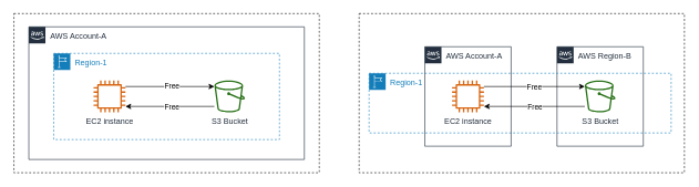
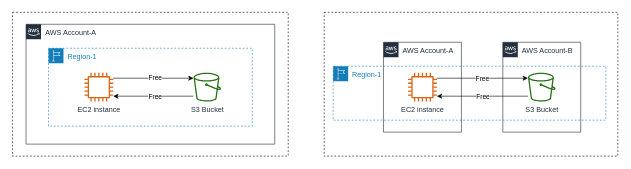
  <mxCell id="0" />
  <mxCell id="1" parent="0" />
  <mxCell id="2" value="" style="rounded=0;whiteSpace=wrap;html=1;fillColor=none;dashed=1;" vertex="1" parent="1"><mxGeometry x="540" y="20" width="490" height="240" as="geometry" /></mxCell>
- <mxCell id="3" value="AWS Region-B" style="points=[[0,0],[0.25,0],[0.5,0],[0.75,0],[1,0],[1,0.25],[1,0.5],[1,0.75],[1,1],[0.75,1],[0.5,1],[0.25,1],[0,1],[0,0.75],[0,0.5],[0,0.25]];outlineConnect=0;gradientColor=none;html=1;whiteSpace=wrap;fontSize=12;fontStyle=0;shape=mxgraph.aws4.group;grIcon=mxgraph.aws4.group_aws_cloud_alt;strokeColor=#232F3E;fillColor=none;verticalAlign=top;align=left;spacingLeft=30;fontColor=#232F3E;dashed=0;" vertex="1" parent="1"><mxGeometry x="838.08" y="70" width="130" height="150" as="geometry" /></mxCell>
+ <mxCell id="3" value="AWS Account-B" style="points=[[0,0],[0.25,0],[0.5,0],[0.75,0],[1,0],[1,0.25],[1,0.5],[1,0.75],[1,1],[0.75,1],[0.5,1],[0.25,1],[0,1],[0,0.75],[0,0.5],[0,0.25]];outlineConnect=0;gradientColor=none;html=1;whiteSpace=wrap;fontSize=12;fontStyle=0;shape=mxgraph.aws4.group;grIcon=mxgraph.aws4.group_aws_cloud_alt;strokeColor=#232F3E;fillColor=none;verticalAlign=top;align=left;spacingLeft=30;fontColor=#232F3E;dashed=0;" vertex="1" parent="1"><mxGeometry x="838.08" y="70" width="130" height="150" as="geometry" /></mxCell>
  <mxCell id="4" value="" style="rounded=0;whiteSpace=wrap;html=1;fillColor=none;dashed=1;" vertex="1" parent="1"><mxGeometry x="20" y="20" width="460" height="240" as="geometry" /></mxCell>
  <mxCell id="5" value="AWS Account-A" style="points=[[0,0],[0.25,0],[0.5,0],[0.75,0],[1,0],[1,0.25],[1,0.5],[1,0.75],[1,1],[0.75,1],[0.5,1],[0.25,1],[0,1],[0,0.75],[0,0.5],[0,0.25]];outlineConnect=0;gradientColor=none;html=1;whiteSpace=wrap;fontSize=12;fontStyle=0;shape=mxgraph.aws4.group;grIcon=mxgraph.aws4.group_aws_cloud_alt;strokeColor=#232F3E;fillColor=none;verticalAlign=top;align=left;spacingLeft=30;fontColor=#232F3E;dashed=0;" vertex="1" parent="1"><mxGeometry x="42.5" y="40" width="415" height="200" as="geometry" /></mxCell>
  <mxCell id="6" value="Region-1" style="points=[[0,0],[0.25,0],[0.5,0],[0.75,0],[1,0],[1,0.25],[1,0.5],[1,0.75],[1,1],[0.75,1],[0.5,1],[0.25,1],[0,1],[0,0.75],[0,0.5],[0,0.25]];outlineConnect=0;gradientColor=none;html=1;whiteSpace=wrap;fontSize=12;fontStyle=0;shape=mxgraph.aws4.group;grIcon=mxgraph.aws4.group_region;strokeColor=#147EBA;fillColor=none;verticalAlign=top;align=left;spacingLeft=30;fontColor=#147EBA;dashed=1;" vertex="1" parent="1"><mxGeometry x="80" y="80" width="340" height="130" as="geometry" /></mxCell>
  <mxCell id="7" style="edgeStyle=orthogonalEdgeStyle;rounded=0;orthogonalLoop=1;jettySize=auto;html=1;" edge="1" parent="1" source="9" target="12"><mxGeometry relative="1" as="geometry"><Array as="points"><mxPoint x="270" y="130" /><mxPoint x="270" y="130" /></Array></mxGeometry></mxCell>
  <mxCell id="8" value="Free" style="edgeLabel;html=1;align=center;verticalAlign=middle;resizable=0;points=[];" vertex="1" connectable="0" parent="7"><mxGeometry x="0.03" y="1" relative="1" as="geometry"><mxPoint as="offset" /></mxGeometry></mxCell>
  <mxCell id="9" value="EC2 instance" style="outlineConnect=0;fontColor=#232F3E;gradientColor=none;fillColor=#D86613;strokeColor=none;dashed=0;verticalLabelPosition=bottom;verticalAlign=top;align=center;html=1;fontSize=12;fontStyle=0;aspect=fixed;pointerEvents=1;shape=mxgraph.aws4.instance2;" vertex="1" parent="1"><mxGeometry x="140" y="121" width="48" height="48" as="geometry" /></mxCell>
  <mxCell id="10" style="edgeStyle=orthogonalEdgeStyle;rounded=0;orthogonalLoop=1;jettySize=auto;html=1;" edge="1" parent="1" source="12" target="9"><mxGeometry relative="1" as="geometry"><Array as="points"><mxPoint x="250" y="160" /><mxPoint x="250" y="160" /></Array></mxGeometry></mxCell>
  <mxCell id="11" value="Free" style="edgeLabel;html=1;align=center;verticalAlign=middle;resizable=0;points=[];" vertex="1" connectable="0" parent="10"><mxGeometry x="-0.239" relative="1" as="geometry"><mxPoint x="-13.92" as="offset" /></mxGeometry></mxCell>
  <mxCell id="12" value="S3 Bucket" style="outlineConnect=0;fontColor=#232F3E;gradientColor=none;fillColor=#277116;strokeColor=none;dashed=0;verticalLabelPosition=bottom;verticalAlign=top;align=center;html=1;fontSize=12;fontStyle=0;aspect=fixed;pointerEvents=1;shape=mxgraph.aws4.bucket;" vertex="1" parent="1"><mxGeometry x="321.92" y="121" width="46.15" height="48" as="geometry" /></mxCell>
  <mxCell id="13" value="Region-1" style="points=[[0,0],[0.25,0],[0.5,0],[0.75,0],[1,0],[1,0.25],[1,0.5],[1,0.75],[1,1],[0.75,1],[0.5,1],[0.25,1],[0,1],[0,0.75],[0,0.5],[0,0.25]];outlineConnect=0;gradientColor=none;html=1;whiteSpace=wrap;fontSize=12;fontStyle=0;shape=mxgraph.aws4.group;grIcon=mxgraph.aws4.group_region;strokeColor=#147EBA;fillColor=none;verticalAlign=top;align=left;spacingLeft=30;fontColor=#147EBA;dashed=1;" vertex="1" parent="1"><mxGeometry x="555" y="110" width="455" height="90" as="geometry" /></mxCell>
  <mxCell id="14" value="AWS Account-A" style="points=[[0,0],[0.25,0],[0.5,0],[0.75,0],[1,0],[1,0.25],[1,0.5],[1,0.75],[1,1],[0.75,1],[0.5,1],[0.25,1],[0,1],[0,0.75],[0,0.5],[0,0.25]];outlineConnect=0;gradientColor=none;html=1;whiteSpace=wrap;fontSize=12;fontStyle=0;shape=mxgraph.aws4.group;grIcon=mxgraph.aws4.group_aws_cloud_alt;strokeColor=#232F3E;fillColor=none;verticalAlign=top;align=left;spacingLeft=30;fontColor=#232F3E;dashed=0;" vertex="1" parent="1"><mxGeometry x="639" y="70" width="130" height="150" as="geometry" /></mxCell>
  <mxCell id="15" style="edgeStyle=orthogonalEdgeStyle;rounded=0;orthogonalLoop=1;jettySize=auto;html=1;" edge="1" parent="1" source="17" target="20"><mxGeometry relative="1" as="geometry"><Array as="points"><mxPoint x="790" y="130" /><mxPoint x="790" y="130" /></Array></mxGeometry></mxCell>
  <mxCell id="16" value="Free" style="edgeLabel;html=1;align=center;verticalAlign=middle;resizable=0;points=[];" vertex="1" connectable="0" parent="15"><mxGeometry x="-0.013" relative="1" as="geometry"><mxPoint as="offset" /></mxGeometry></mxCell>
  <mxCell id="17" value="EC2 instance" style="outlineConnect=0;fontColor=#232F3E;gradientColor=none;fillColor=#D86613;strokeColor=none;dashed=0;verticalLabelPosition=bottom;verticalAlign=top;align=center;html=1;fontSize=12;fontStyle=0;aspect=fixed;pointerEvents=1;shape=mxgraph.aws4.instance2;" vertex="1" parent="1"><mxGeometry x="680" y="121" width="48" height="48" as="geometry" /></mxCell>
  <mxCell id="18" style="edgeStyle=orthogonalEdgeStyle;rounded=0;orthogonalLoop=1;jettySize=auto;html=1;" edge="1" parent="1" source="20" target="17"><mxGeometry relative="1" as="geometry"><Array as="points"><mxPoint x="804" y="160" /><mxPoint x="804" y="160" /></Array></mxGeometry></mxCell>
  <mxCell id="19" value="Free" style="edgeLabel;html=1;align=center;verticalAlign=middle;resizable=0;points=[];" vertex="1" connectable="0" parent="18"><mxGeometry x="0.013" relative="1" as="geometry"><mxPoint x="1" as="offset" /></mxGeometry></mxCell>
  <mxCell id="20" value="S3 Bucket" style="outlineConnect=0;fontColor=#232F3E;gradientColor=none;fillColor=#277116;strokeColor=none;dashed=0;verticalLabelPosition=bottom;verticalAlign=top;align=center;html=1;fontSize=12;fontStyle=0;aspect=fixed;pointerEvents=1;shape=mxgraph.aws4.bucket;" vertex="1" parent="1"><mxGeometry x="880" y="121" width="46.15" height="48" as="geometry" /></mxCell>
